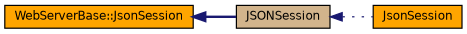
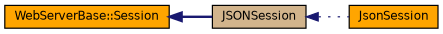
  digraph {
    rankdir=LR
    fontname="DejaVu Sans"
    node [color=black fillcolor=orange fontname="DejaVu Sans" fontsize=10 shape=record style=filled]
    edge [color=midnightblue dir=back fontname="DejaVu Sans" fontsize=10 labelfontname=Helvetica labelfontsize=10]
    n1 [fillcolor=tan fontcolor=black height=0.2 label=JSONSession width=0.4]
    n2 [height=0.2 label=JsonSession width=0.4]
-   n3 [height=0.2 label="WebServerBase::JsonSession" width=0.4]
+   n3 [height=0.2 label="WebServerBase::Session" width=0.4]
    n1 -> n2 [style=dotted]
    n3 -> n1 [style=bold]
  }
